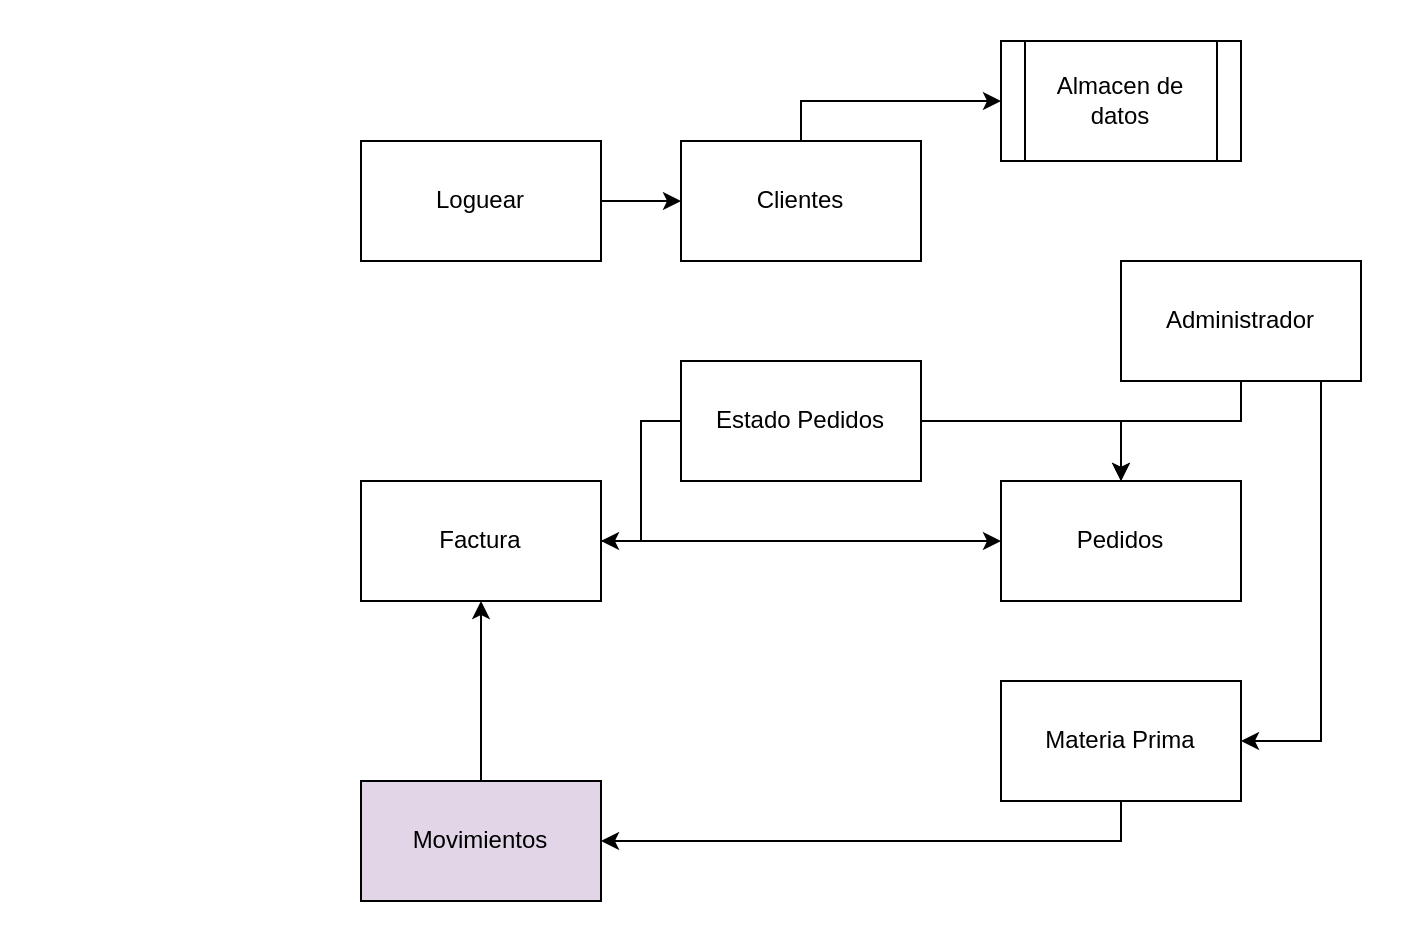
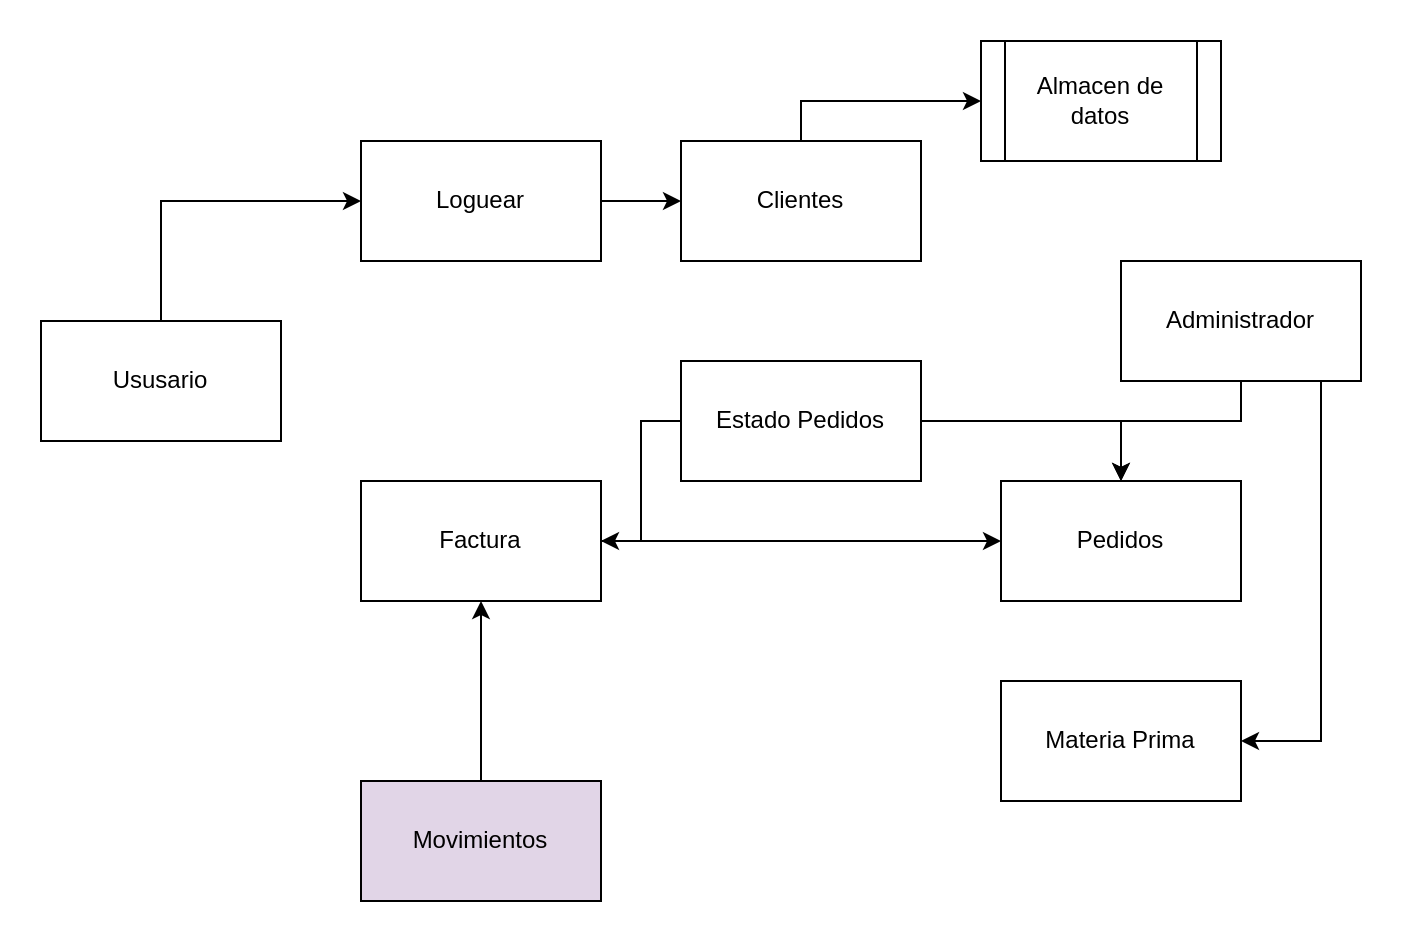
  <mxCell id="0" />
  <mxCell id="1" parent="0" />
+ <mxCell id="2" style="edgeStyle=orthogonalEdgeStyle;rounded=0;orthogonalLoop=1;jettySize=auto;html=1;entryX=0;entryY=0.5;entryDx=0;entryDy=0;" edge="1" parent="1" source="3" target="5"><mxGeometry relative="1" as="geometry"><Array as="points"><mxPoint x="80" y="100" /></Array></mxGeometry></mxCell>
+ <mxCell id="3" value="Ususario" style="rounded=0;whiteSpace=wrap;html=1;" vertex="1" parent="1"><mxGeometry x="20" y="160" width="120" height="60" as="geometry" /></mxCell>
  <mxCell id="4" style="edgeStyle=orthogonalEdgeStyle;rounded=0;orthogonalLoop=1;jettySize=auto;html=1;entryX=0;entryY=0.5;entryDx=0;entryDy=0;" edge="1" parent="1" source="5" target="7"><mxGeometry relative="1" as="geometry" /></mxCell>
  <mxCell id="5" value="Loguear" style="rounded=0;whiteSpace=wrap;html=1;" vertex="1" parent="1"><mxGeometry x="180" y="70" width="120" height="60" as="geometry" /></mxCell>
  <mxCell id="6" style="edgeStyle=orthogonalEdgeStyle;rounded=0;orthogonalLoop=1;jettySize=auto;html=1;entryX=0;entryY=0.5;entryDx=0;entryDy=0;" edge="1" parent="1" source="7" target="8"><mxGeometry relative="1" as="geometry"><Array as="points"><mxPoint x="400" y="50" /></Array></mxGeometry></mxCell>
  <mxCell id="7" value="Clientes" style="rounded=0;whiteSpace=wrap;html=1;" vertex="1" parent="1"><mxGeometry x="340" y="70" width="120" height="60" as="geometry" /></mxCell>
- <mxCell id="8" value="Almacen de datos" style="shape=process;whiteSpace=wrap;html=1;backgroundOutline=1;" vertex="1" parent="1"><mxGeometry x="500" y="20" width="120" height="60" as="geometry" /></mxCell>
+ <mxCell id="8" value="Almacen de datos" style="shape=process;whiteSpace=wrap;html=1;backgroundOutline=1;" vertex="1" parent="1"><mxGeometry x="490" y="20" width="120" height="60" as="geometry" /></mxCell>
  <mxCell id="9" style="edgeStyle=orthogonalEdgeStyle;rounded=0;orthogonalLoop=1;jettySize=auto;html=1;" edge="1" parent="1" source="10" target="14"><mxGeometry relative="1" as="geometry" /></mxCell>
  <mxCell id="10" value="Factura" style="rounded=0;whiteSpace=wrap;html=1;" vertex="1" parent="1"><mxGeometry x="180" y="240" width="120" height="60" as="geometry" /></mxCell>
  <mxCell id="11" style="edgeStyle=orthogonalEdgeStyle;rounded=0;orthogonalLoop=1;jettySize=auto;html=1;entryX=0.5;entryY=0;entryDx=0;entryDy=0;" edge="1" parent="1" source="13" target="14"><mxGeometry relative="1" as="geometry" /></mxCell>
  <mxCell id="12" style="edgeStyle=orthogonalEdgeStyle;rounded=0;orthogonalLoop=1;jettySize=auto;html=1;entryX=1;entryY=0.5;entryDx=0;entryDy=0;" edge="1" parent="1" source="13" target="10"><mxGeometry relative="1" as="geometry" /></mxCell>
  <mxCell id="13" value="Estado Pedidos" style="rounded=0;whiteSpace=wrap;html=1;" vertex="1" parent="1"><mxGeometry x="340" y="180" width="120" height="60" as="geometry" /></mxCell>
  <mxCell id="14" value="Pedidos" style="rounded=0;whiteSpace=wrap;html=1;" vertex="1" parent="1"><mxGeometry x="500" y="240" width="120" height="60" as="geometry" /></mxCell>
  <mxCell id="15" style="edgeStyle=orthogonalEdgeStyle;rounded=0;orthogonalLoop=1;jettySize=auto;html=1;entryX=0.5;entryY=0;entryDx=0;entryDy=0;" edge="1" parent="1" source="17" target="14"><mxGeometry relative="1" as="geometry"><Array as="points"><mxPoint x="620" y="210" /><mxPoint x="560" y="210" /></Array></mxGeometry></mxCell>
  <mxCell id="16" style="edgeStyle=orthogonalEdgeStyle;rounded=0;orthogonalLoop=1;jettySize=auto;html=1;entryX=1;entryY=0.5;entryDx=0;entryDy=0;" edge="1" parent="1" source="17" target="19"><mxGeometry relative="1" as="geometry"><Array as="points"><mxPoint x="660" y="370" /></Array></mxGeometry></mxCell>
  <mxCell id="17" value="Administrador" style="rounded=0;whiteSpace=wrap;html=1;" vertex="1" parent="1"><mxGeometry x="560" y="130" width="120" height="60" as="geometry" /></mxCell>
- <mxCell id="18" style="edgeStyle=orthogonalEdgeStyle;rounded=0;orthogonalLoop=1;jettySize=auto;html=1;entryX=1;entryY=0.5;entryDx=0;entryDy=0;" edge="1" parent="1" source="19" target="21"><mxGeometry relative="1" as="geometry"><Array as="points"><mxPoint x="560" y="420" /></Array></mxGeometry></mxCell>
  <mxCell id="19" value="Materia Prima" style="rounded=0;whiteSpace=wrap;html=1;" vertex="1" parent="1"><mxGeometry x="500" y="340" width="120" height="60" as="geometry" /></mxCell>
  <mxCell id="20" style="edgeStyle=orthogonalEdgeStyle;rounded=0;orthogonalLoop=1;jettySize=auto;html=1;entryX=0.5;entryY=1;entryDx=0;entryDy=0;" edge="1" parent="1" source="21" target="10"><mxGeometry relative="1" as="geometry" /></mxCell>
  <mxCell id="21" value="Movimientos" style="rounded=0;whiteSpace=wrap;html=1;fillColor=#e1d5e7;" vertex="1" parent="1"><mxGeometry x="180" y="390" width="120" height="60" as="geometry" /></mxCell>
